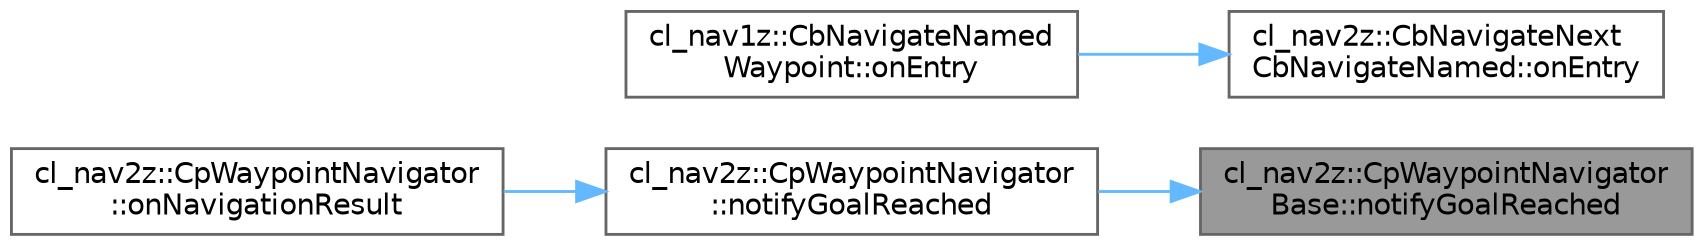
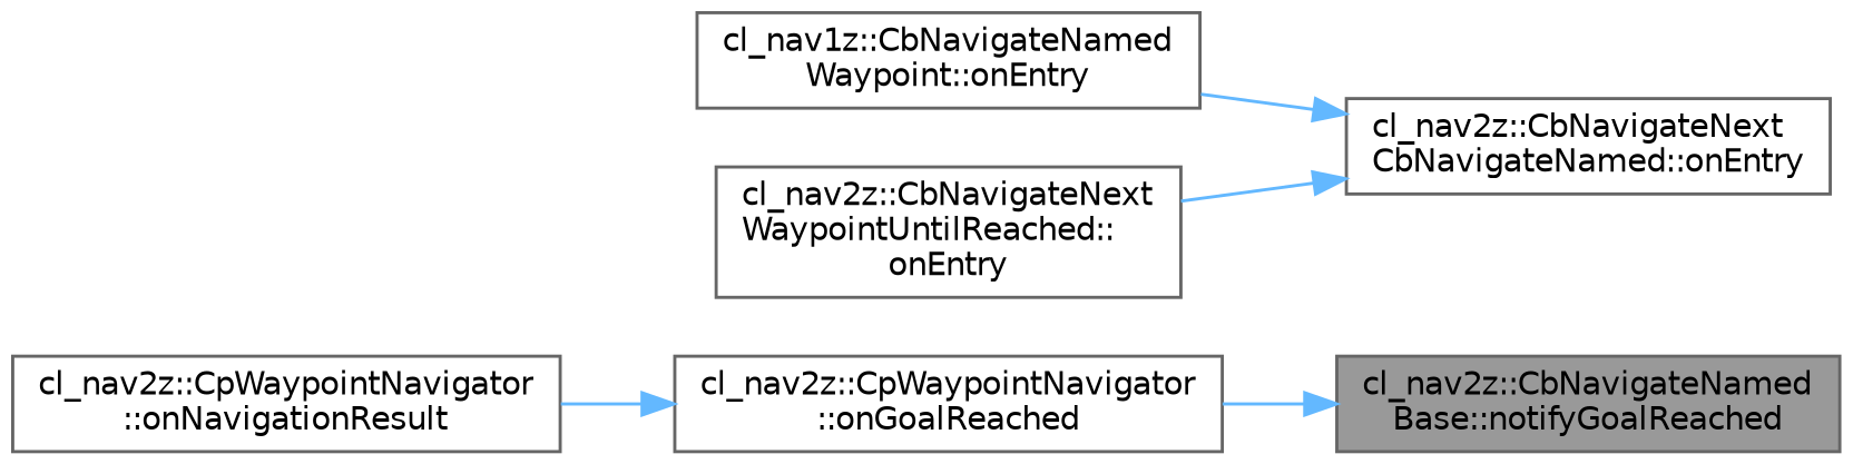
  digraph {
    rankdir=RL
    node [color=grey40 fillcolor=white fontname=Helvetica fontsize=10 shape=box style=filled]
    edge [color=steelblue1 dir=back fontname=Helvetica fontsize=10 labelfontname=Helvetica labelfontsize=10 style=solid]
-   n1 [color=gray40 fillcolor=grey60 fontcolor=black height=0.2 label="cl_nav2z::CpWaypointNavigator\lBase::notifyGoalReached" width=0.4]
-   n2 [height=0.2 label="cl_nav2z::CpWaypointNavigator\l::notifyGoalReached" width=0.4]
+   n1 [color=gray40 fillcolor=grey60 fontcolor=black height=0.2 label="cl_nav2z::CbNavigateNamed\lBase::notifyGoalReached" width=0.4]
+   n2 [height=0.2 label="cl_nav2z::CpWaypointNavigator\l::onGoalReached" width=0.4]
    n3 [height=0.2 label="cl_nav2z::CpWaypointNavigator\l::onNavigationResult" width=0.4]
    n4 [height=0.2 label="cl_nav2z::CbNavigateNext\lCbNavigateNamed::onEntry" width=0.4]
    n5 [height=0.2 label="cl_nav1z::CbNavigateNamed\lWaypoint::onEntry" width=0.4]
+   n6 [height=0.2 label="cl_nav2z::CbNavigateNext\lWaypointUntilReached::\lonEntry" width=0.4]
    n1 -> n2
    n2 -> n3
    n4 -> n5
+   n4 -> n6
  }
